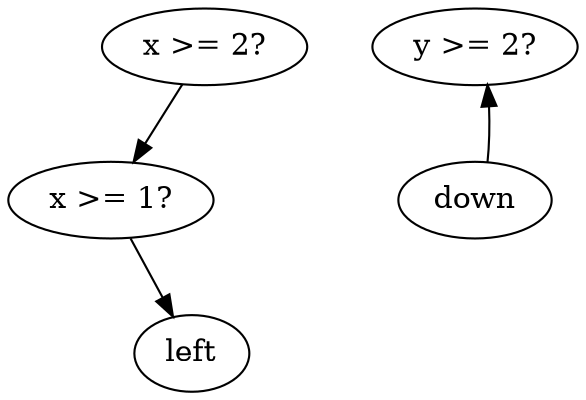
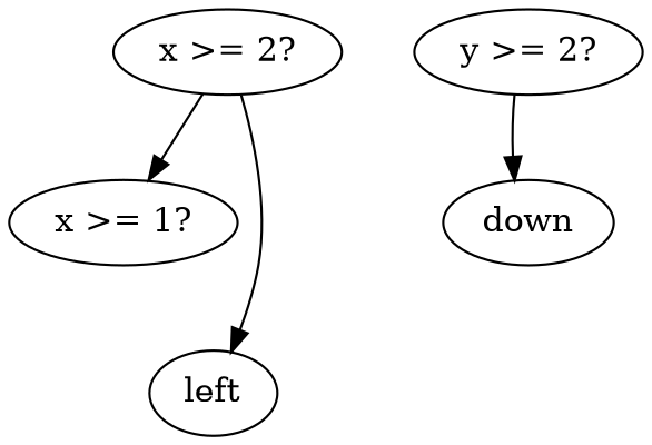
  digraph {
    n1 [label="x >= 2?"]
    n2 [label="x >= 1?"]
    n3 [label=left]
    n4 [label="y >= 2?"]
    n5 [label=down]
    n1 -> n2
-   n2 -> n3
-   n5 -> n4
+   n1 -> n3
+   n4 -> n5
  }
